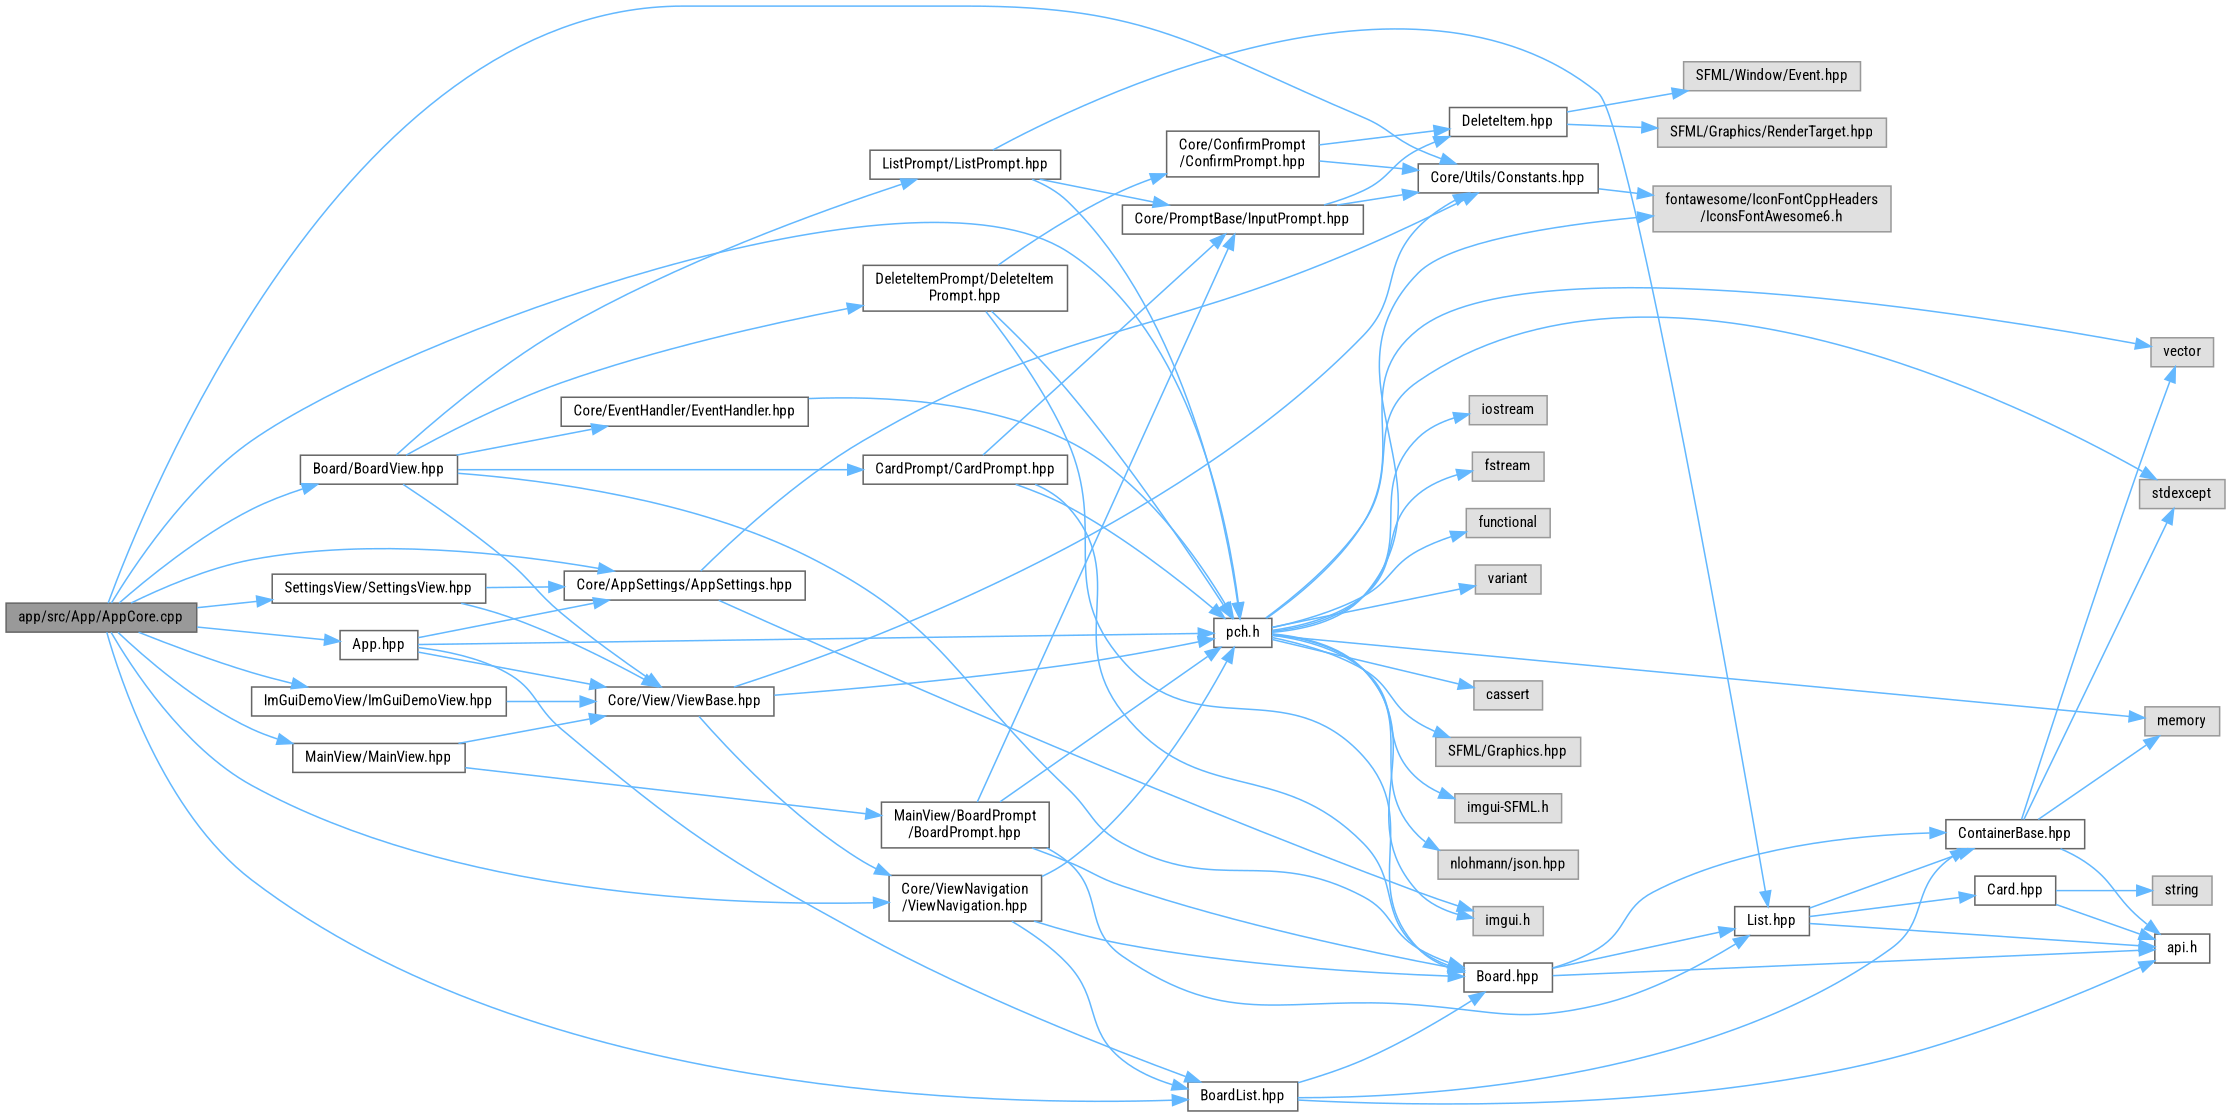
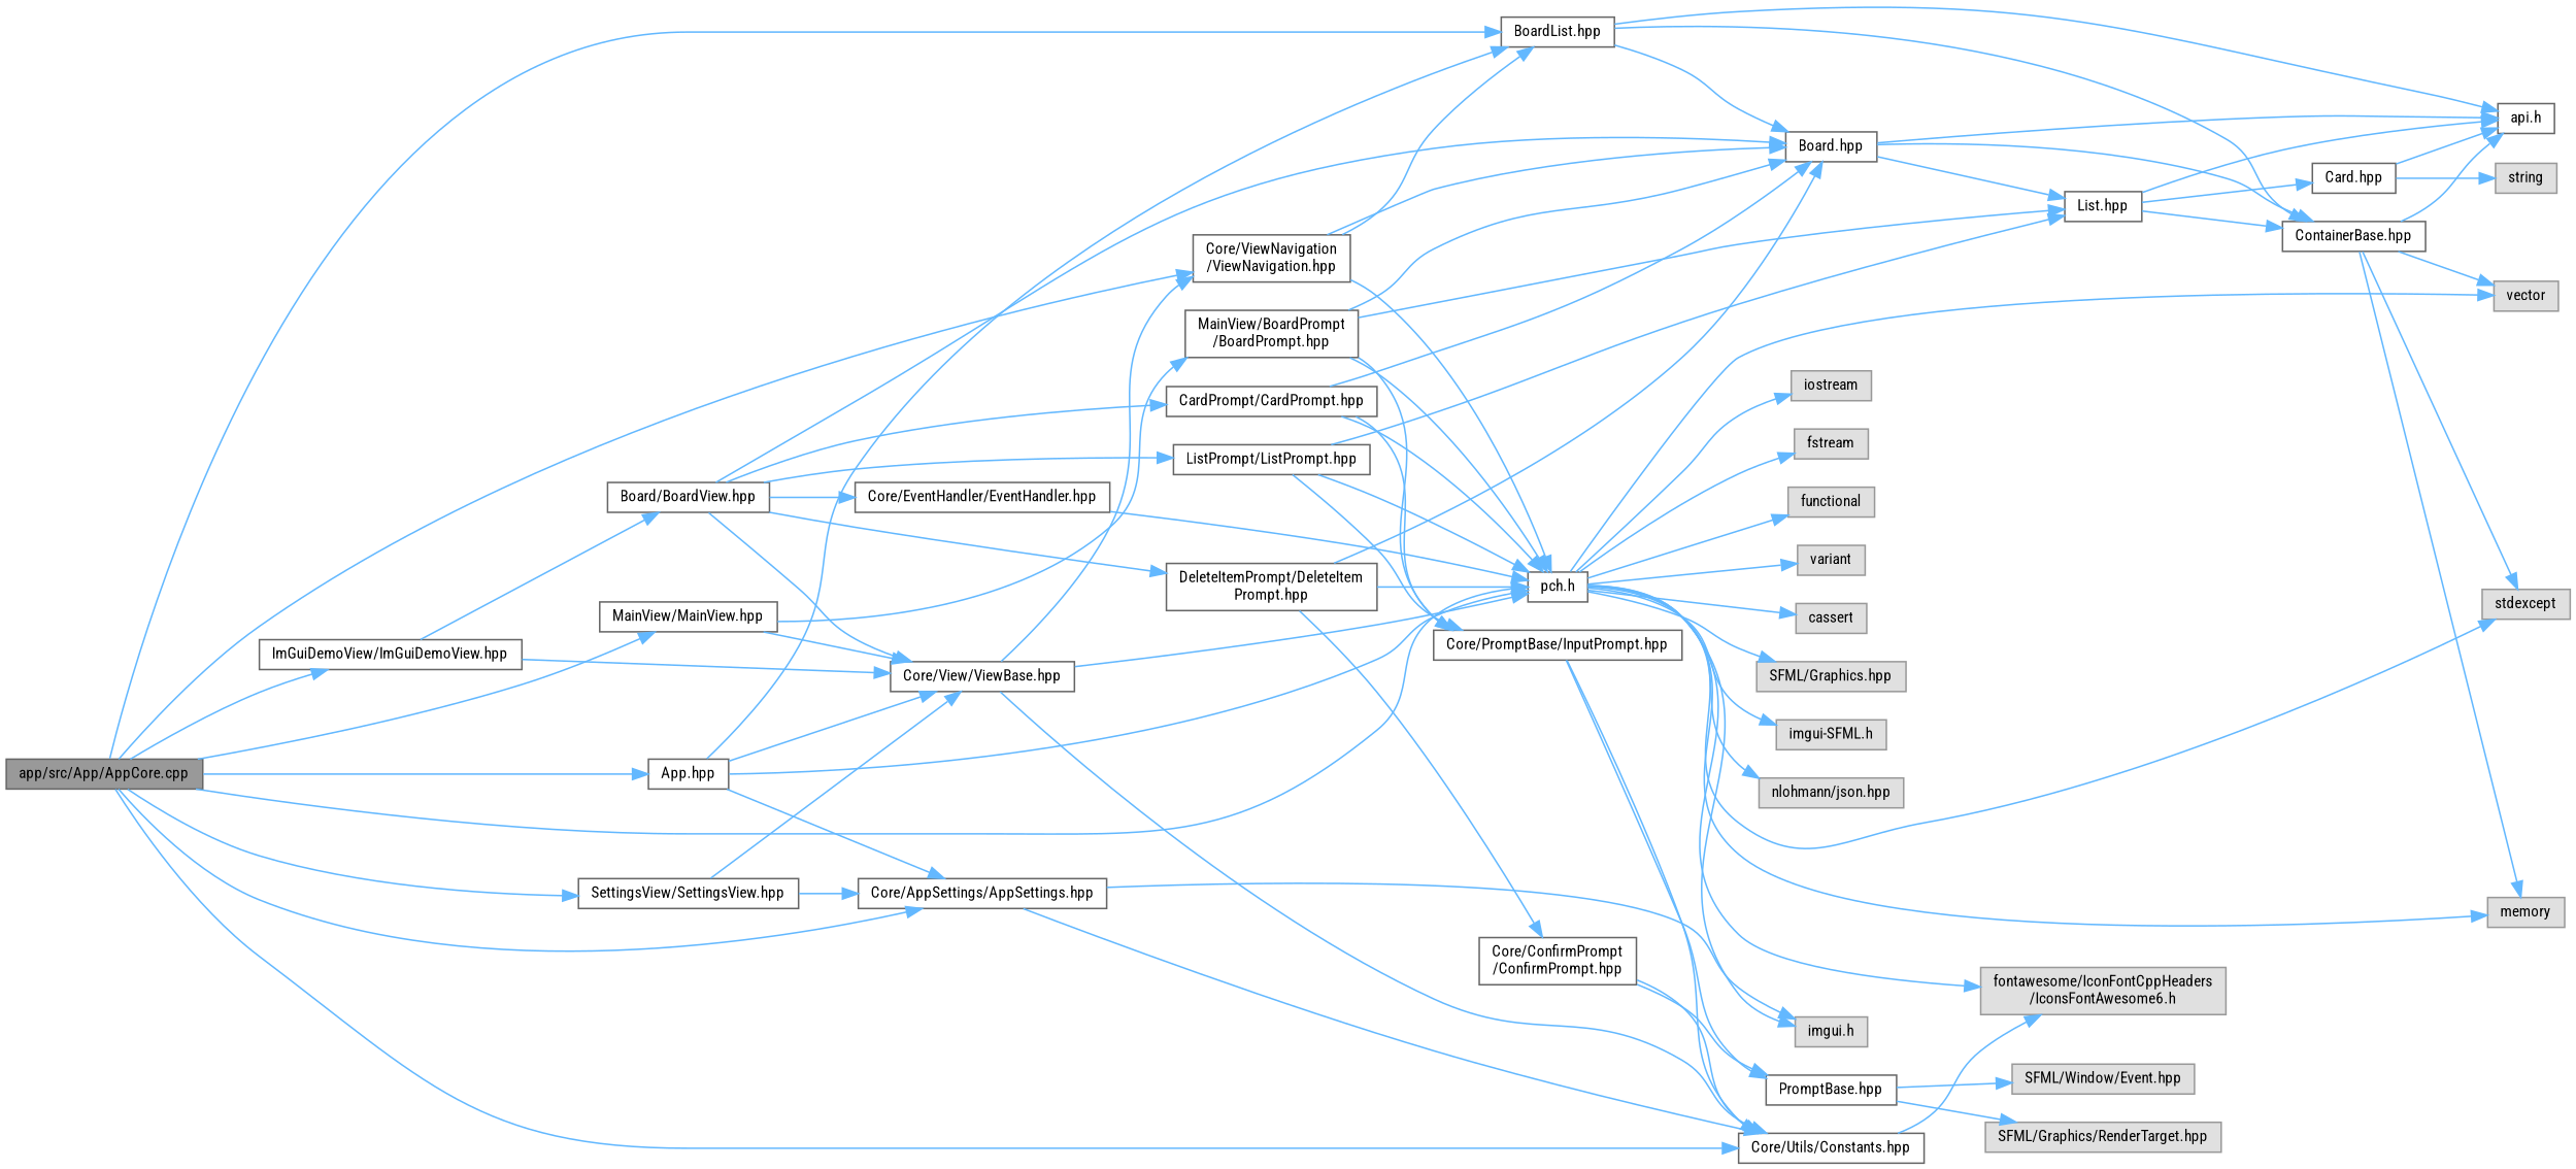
  digraph {
    fontname="Roboto Condensed"
    rankdir=LR
    node [color=grey40 fillcolor=white fontname="Roboto Condensed" fontsize=10 shape=box style=filled]
    edge [color=steelblue1 fontname="Roboto Condensed" fontsize=10 labelfontname=Helvetica labelfontsize=10 style=solid]
    n1 [color=gray40 fillcolor=grey60 fontcolor=black height=0.2 label="app/src/App/AppCore.cpp" width=0.4]
    n2 [height=0.2 label="pch.h" width=0.4]
    n3 [height=0.2 label="BoardList.hpp" width=0.4]
    n4 [height=0.2 label="Core/ViewNavigation\l/ViewNavigation.hpp" width=0.4]
    n5 [height=0.2 label="Core/AppSettings/AppSettings.hpp" width=0.4]
    n6 [height=0.2 label="Core/Utils/Constants.hpp" width=0.4]
    n7 [height=0.2 label="MainView/MainView.hpp" width=0.4]
    n8 [height=0.2 label="App.hpp" width=0.4]
    n9 [height=0.2 label="Board/BoardView.hpp" width=0.4]
    n10 [height=0.2 label="ImGuiDemoView/ImGuiDemoView.hpp" width=0.4]
    n11 [height=0.2 label="SettingsView/SettingsView.hpp" width=0.4]
    n12 [color=grey60 fillcolor="#E0E0E0" height=0.2 label=vector width=0.4]
    n13 [color=grey60 fillcolor="#E0E0E0" height=0.2 label=iostream width=0.4]
    n14 [color=grey60 fillcolor="#E0E0E0" height=0.2 label=fstream width=0.4]
    n15 [color=grey60 fillcolor="#E0E0E0" height=0.2 label=stdexcept width=0.4]
    n16 [color=grey60 fillcolor="#E0E0E0" height=0.2 label=functional width=0.4]
    n17 [color=grey60 fillcolor="#E0E0E0" height=0.2 label=memory width=0.4]
    n18 [color=grey60 fillcolor="#E0E0E0" height=0.2 label=variant width=0.4]
    n19 [color=grey60 fillcolor="#E0E0E0" height=0.2 label=cassert width=0.4]
    n20 [color=grey60 fillcolor="#E0E0E0" height=0.2 label="SFML/Graphics.hpp" width=0.4]
    n21 [color=grey60 fillcolor="#E0E0E0" height=0.2 label="imgui.h" width=0.4]
    n22 [color=grey60 fillcolor="#E0E0E0" height=0.2 label="imgui-SFML.h" width=0.4]
    n23 [color=grey60 fillcolor="#E0E0E0" height=0.2 label="nlohmann/json.hpp" width=0.4]
    n24 [color=grey60 fillcolor="#E0E0E0" height=0.2 label="fontawesome/IconFontCppHeaders\l/IconsFontAwesome6.h" width=0.4]
    n25 [height=0.2 label="api.h" width=0.4]
    n26 [height=0.2 label="Board.hpp" width=0.4]
    n27 [height=0.2 label="ContainerBase.hpp" width=0.4]
    n28 [height=0.2 label="Core/View/ViewBase.hpp" width=0.4]
    n29 [height=0.2 label="MainView/BoardPrompt\l/BoardPrompt.hpp" width=0.4]
    n30 [height=0.2 label="DeleteItemPrompt/DeleteItem\lPrompt.hpp" width=0.4]
    n31 [height=0.2 label="ListPrompt/ListPrompt.hpp" width=0.4]
    n32 [height=0.2 label="CardPrompt/CardPrompt.hpp" width=0.4]
    n33 [height=0.2 label="Core/EventHandler/EventHandler.hpp" width=0.4]
    n34 [height=0.2 label="List.hpp" width=0.4]
    n35 [height=0.2 label="Card.hpp" width=0.4]
    n36 [color=grey60 fillcolor="#E0E0E0" height=0.2 label=string width=0.4]
    n37 [height=0.2 label="Core/PromptBase/InputPrompt.hpp" width=0.4]
-   n38 [height=0.2 label="DeleteItem.hpp" width=0.4]
+   n38 [height=0.2 label="PromptBase.hpp" width=0.4]
    n39 [color=grey60 fillcolor="#E0E0E0" height=0.2 label="SFML/Graphics/RenderTarget.hpp" width=0.4]
    n40 [color=grey60 fillcolor="#E0E0E0" height=0.2 label="SFML/Window/Event.hpp" width=0.4]
    n41 [height=0.2 label="Core/ConfirmPrompt\l/ConfirmPrompt.hpp" width=0.4]
    n1 -> n2
    n1 -> n3
    n1 -> n4
    n1 -> n5
    n1 -> n6
    n1 -> n7
    n1 -> n8
-   n1 -> n9
+   n10 -> n9
    n1 -> n10
    n1 -> n11
    n2 -> n12
    n2 -> n13
    n2 -> n14
    n2 -> n15
    n2 -> n16
    n2 -> n17
    n2 -> n18
    n2 -> n19
    n2 -> n20
    n2 -> n21
    n2 -> n22
    n2 -> n23
    n2 -> n24
    n3 -> n25
    n3 -> n26
    n3 -> n27
    n4 -> n2
    n4 -> n3
    n4 -> n26
    n5 -> n6
    n5 -> n21
    n6 -> n24
    n7 -> n28
    n7 -> n29
    n8 -> n2
    n8 -> n3
    n8 -> n5
    n8 -> n28
    n9 -> n26
    n9 -> n28
    n9 -> n30
    n9 -> n31
    n9 -> n32
    n9 -> n33
    n10 -> n28
    n11 -> n5
    n11 -> n28
    n26 -> n25
    n26 -> n27
    n26 -> n34
    n27 -> n12
    n27 -> n15
    n27 -> n17
    n27 -> n25
    n28 -> n2
    n28 -> n4
    n28 -> n6
    n29 -> n2
    n29 -> n26
    n29 -> n34
    n29 -> n37
    n30 -> n2
    n30 -> n26
    n30 -> n41
    n31 -> n2
    n31 -> n34
    n31 -> n37
    n32 -> n2
    n32 -> n26
    n32 -> n37
    n33 -> n2
    n34 -> n25
    n34 -> n27
    n34 -> n35
    n35 -> n25
    n35 -> n36
    n37 -> n6
    n37 -> n38
    n38 -> n39
    n38 -> n40
    n41 -> n6
    n41 -> n38
  }
